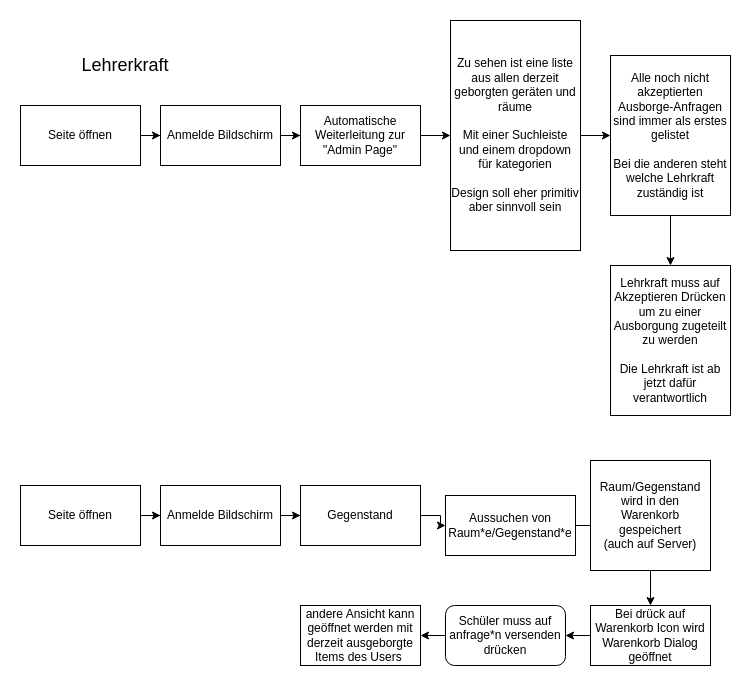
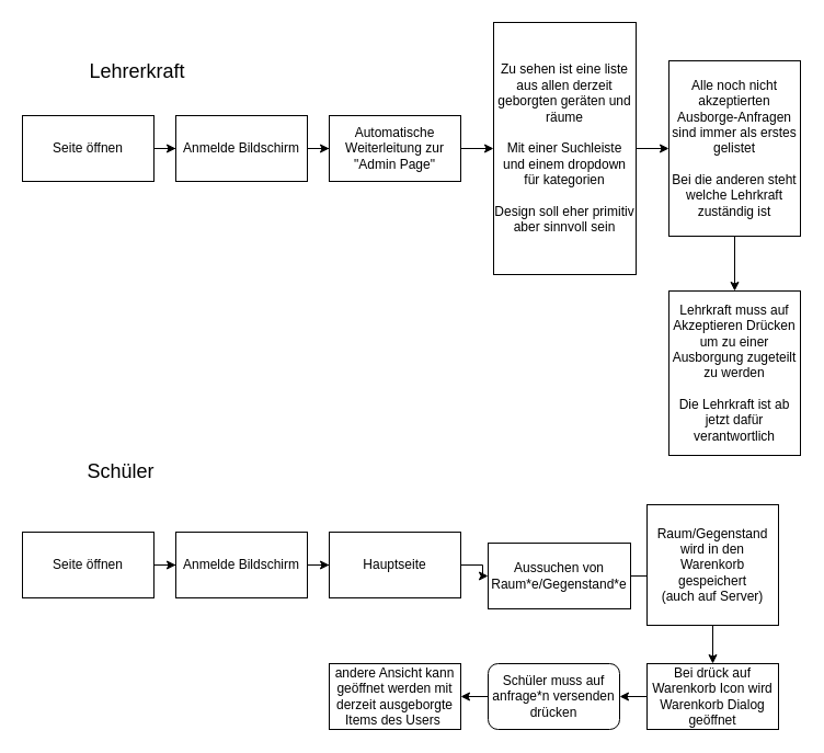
  <mxCell id="0" />
  <mxCell id="1" parent="0" />
  <mxCell id="2" value="Lehrerkraft" style="text;html=1;align=center;verticalAlign=middle;whiteSpace=wrap;rounded=0;fontSize=18;" vertex="1" parent="1"><mxGeometry x="75" y="50" width="100" height="30" as="geometry" /></mxCell>
  <mxCell id="3" style="edgeStyle=orthogonalEdgeStyle;rounded=0;orthogonalLoop=1;jettySize=auto;html=1;" edge="1" parent="1" source="4" target="6"><mxGeometry relative="1" as="geometry"><mxPoint x="280" y="135" as="targetPoint" /></mxGeometry></mxCell>
  <mxCell id="4" value="Seite öffnen" style="rounded=0;whiteSpace=wrap;html=1;" vertex="1" parent="1"><mxGeometry x="20" y="105" width="120" height="60" as="geometry" /></mxCell>
  <mxCell id="5" style="edgeStyle=orthogonalEdgeStyle;rounded=0;orthogonalLoop=1;jettySize=auto;html=1;" edge="1" parent="1" source="6" target="8"><mxGeometry relative="1" as="geometry"><mxPoint x="470" y="135" as="targetPoint" /></mxGeometry></mxCell>
  <mxCell id="6" value="Anmelde Bildschirm" style="rounded=0;whiteSpace=wrap;html=1;" vertex="1" parent="1"><mxGeometry x="160" y="105" width="120" height="60" as="geometry" /></mxCell>
  <mxCell id="7" value="" style="edgeStyle=orthogonalEdgeStyle;rounded=0;orthogonalLoop=1;jettySize=auto;html=1;" edge="1" parent="1" source="8" target="10"><mxGeometry relative="1" as="geometry" /></mxCell>
  <mxCell id="8" value="Automatische Weiterleitung zur &quot;Admin Page&quot;" style="rounded=0;whiteSpace=wrap;html=1;" vertex="1" parent="1"><mxGeometry x="300" y="105" width="120" height="60" as="geometry" /></mxCell>
  <mxCell id="9" value="" style="edgeStyle=orthogonalEdgeStyle;rounded=0;orthogonalLoop=1;jettySize=auto;html=1;" edge="1" parent="1" source="10" target="12"><mxGeometry relative="1" as="geometry" /></mxCell>
  <mxCell id="10" value="Zu sehen ist eine liste aus allen derzeit geborgten geräten und räume&lt;div&gt;&lt;br&gt;&lt;/div&gt;&lt;div&gt;Mit einer Suchleiste und einem dropdown für kategorien&lt;/div&gt;&lt;div&gt;&lt;br&gt;&lt;/div&gt;&lt;div&gt;Design soll eher primitiv aber sinnvoll sein&lt;/div&gt;" style="whiteSpace=wrap;html=1;rounded=0;" vertex="1" parent="1"><mxGeometry x="450" y="20" width="130" height="230" as="geometry" /></mxCell>
  <mxCell id="11" style="edgeStyle=orthogonalEdgeStyle;rounded=0;orthogonalLoop=1;jettySize=auto;html=1;" edge="1" parent="1" source="12" target="13"><mxGeometry relative="1" as="geometry"><mxPoint x="670" y="295" as="targetPoint" /></mxGeometry></mxCell>
  <mxCell id="12" value="Alle noch nicht akzeptierten Ausborge-Anfragen sind immer als erstes gelistet&lt;div&gt;&lt;br&gt;&lt;/div&gt;&lt;div&gt;Bei die anderen steht welche Lehrkraft zuständig ist&lt;/div&gt;" style="whiteSpace=wrap;html=1;rounded=0;" vertex="1" parent="1"><mxGeometry x="610" y="55" width="120" height="160" as="geometry" /></mxCell>
  <mxCell id="13" value="Lehrkraft muss auf Akzeptieren Drücken um zu einer Ausborgung zugeteilt zu werden&lt;div&gt;&lt;br&gt;&lt;/div&gt;&lt;div&gt;Die Lehrkraft ist ab jetzt dafür verantwortlich&lt;/div&gt;" style="rounded=0;whiteSpace=wrap;html=1;" vertex="1" parent="1"><mxGeometry x="610" y="265" width="120" height="150" as="geometry" /></mxCell>
+ <mxCell id="14" value="Schüler" style="text;html=1;align=center;verticalAlign=middle;whiteSpace=wrap;rounded=0;fontSize=18;" vertex="1" parent="1"><mxGeometry x="60" y="415" width="100" height="30" as="geometry" /></mxCell>
  <mxCell id="15" style="edgeStyle=orthogonalEdgeStyle;rounded=0;orthogonalLoop=1;jettySize=auto;html=1;" edge="1" parent="1" source="16" target="18"><mxGeometry relative="1" as="geometry" /></mxCell>
  <mxCell id="16" value="Seite öffnen" style="rounded=0;whiteSpace=wrap;html=1;" vertex="1" parent="1"><mxGeometry x="20" y="485" width="120" height="60" as="geometry" /></mxCell>
  <mxCell id="17" style="edgeStyle=orthogonalEdgeStyle;rounded=0;orthogonalLoop=1;jettySize=auto;html=1;" edge="1" parent="1" source="18" target="20"><mxGeometry relative="1" as="geometry"><mxPoint x="330" y="515" as="targetPoint" /></mxGeometry></mxCell>
  <mxCell id="18" value="Anmelde Bildschirm" style="rounded=0;whiteSpace=wrap;html=1;" vertex="1" parent="1"><mxGeometry x="160" y="485" width="120" height="60" as="geometry" /></mxCell>
  <mxCell id="19" style="edgeStyle=orthogonalEdgeStyle;rounded=0;orthogonalLoop=1;jettySize=auto;html=1;" edge="1" parent="1" source="20" target="22"><mxGeometry relative="1" as="geometry"><mxPoint x="440" y="515" as="targetPoint" /></mxGeometry></mxCell>
- <mxCell id="20" value="Gegenstand" style="rounded=0;whiteSpace=wrap;html=1;" vertex="1" parent="1"><mxGeometry x="300" y="485" width="120" height="60" as="geometry" /></mxCell>
+ <mxCell id="20" value="Hauptseite" style="rounded=0;whiteSpace=wrap;html=1;" vertex="1" parent="1"><mxGeometry x="300" y="485" width="120" height="60" as="geometry" /></mxCell>
  <mxCell id="21" style="edgeStyle=orthogonalEdgeStyle;rounded=0;orthogonalLoop=1;jettySize=auto;html=1;" edge="1" parent="1" source="22" target="24"><mxGeometry relative="1" as="geometry"><mxPoint x="610" y="515" as="targetPoint" /></mxGeometry></mxCell>
  <mxCell id="22" value="Aussuchen von Raum*e/Gegenstand*e" style="rounded=0;whiteSpace=wrap;html=1;" vertex="1" parent="1"><mxGeometry x="445" y="495" width="130" height="60" as="geometry" /></mxCell>
  <mxCell id="23" style="edgeStyle=orthogonalEdgeStyle;rounded=0;orthogonalLoop=1;jettySize=auto;html=1;" edge="1" parent="1" source="24" target="26"><mxGeometry relative="1" as="geometry"><mxPoint x="650" y="675" as="targetPoint" /><Array as="points"><mxPoint x="650" y="623" /><mxPoint x="651" y="623" /></Array></mxGeometry></mxCell>
  <mxCell id="24" value="Raum/Gegenstand wird in den Warenkorb gespeichert&lt;div&gt;(auch auf Server)&lt;/div&gt;" style="rounded=0;whiteSpace=wrap;html=1;" vertex="1" parent="1"><mxGeometry x="590" y="460" width="120" height="110" as="geometry" /></mxCell>
  <mxCell id="25" style="edgeStyle=orthogonalEdgeStyle;rounded=0;orthogonalLoop=1;jettySize=auto;html=1;" edge="1" parent="1" source="26" target="28"><mxGeometry relative="1" as="geometry"><mxPoint x="560" y="635" as="targetPoint" /></mxGeometry></mxCell>
  <mxCell id="26" value="Bei drück auf Warenkorb Icon wird Warenkorb Dialog geöffnet" style="rounded=0;whiteSpace=wrap;html=1;" vertex="1" parent="1"><mxGeometry x="590" y="605" width="120" height="60" as="geometry" /></mxCell>
  <mxCell id="27" style="edgeStyle=orthogonalEdgeStyle;rounded=0;orthogonalLoop=1;jettySize=auto;html=1;" edge="1" parent="1" source="28" target="29"><mxGeometry relative="1" as="geometry"><mxPoint x="400" y="635" as="targetPoint" /></mxGeometry></mxCell>
  <mxCell id="28" value="Schüler muss auf anfrage*n versenden drücken" style="whiteSpace=wrap;html=1;rounded=1;" vertex="1" parent="1"><mxGeometry x="445" y="605" width="120" height="60" as="geometry" /></mxCell>
  <mxCell id="29" value="andere Ansicht kann geöffnet werden mit derzeit ausgeborgte Items des Users&amp;nbsp;" style="rounded=0;whiteSpace=wrap;html=1;" vertex="1" parent="1"><mxGeometry x="300" y="605" width="120" height="60" as="geometry" /></mxCell>
